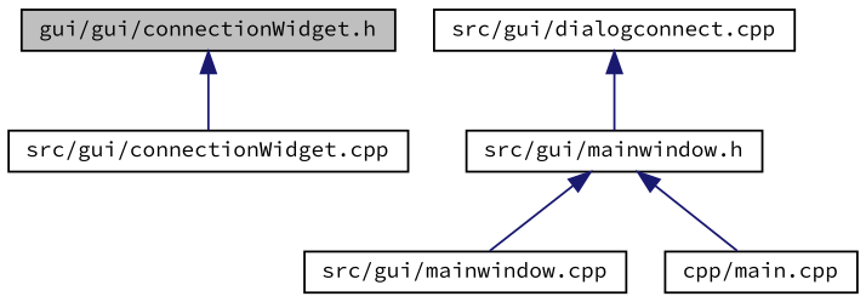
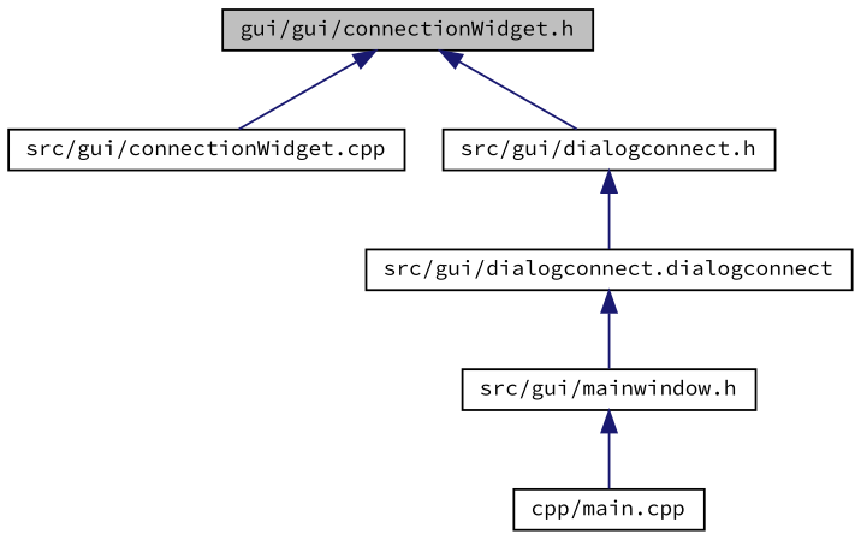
  digraph {
    fontname="Source Code Pro"
    node [color=black fillcolor=white fontname="Source Code Pro" fontsize=10 shape=record style=filled]
    edge [color=midnightblue dir=back fontname="Source Code Pro" fontsize=10 labelfontname=Helvetica labelfontsize=10 style=solid]
    n1 [fillcolor=grey75 fontcolor=black height=0.2 label="gui/gui/connectionWidget.h" width=0.4]
    n2 [height=0.2 label="src/gui/connectionWidget.cpp" width=0.4]
-   n4 [height=0.2 label="src/gui/dialogconnect.cpp" width=0.4]
+   n3 [height=0.2 label="src/gui/dialogconnect.h" width=0.4]
+   n4 [height=0.2 label="src/gui/dialogconnect.dialogconnect" width=0.4]
    n5 [height=0.2 label="src/gui/mainwindow.h" width=0.4]
-   n6 [height=0.2 label="src/gui/mainwindow.cpp" width=0.4]
    n7 [height=0.2 label="cpp/main.cpp" width=0.4]
    n1 -> n2
+   n1 -> n3
+   n3 -> n4
    n4 -> n5
-   n5 -> n6
    n5 -> n7
  }
